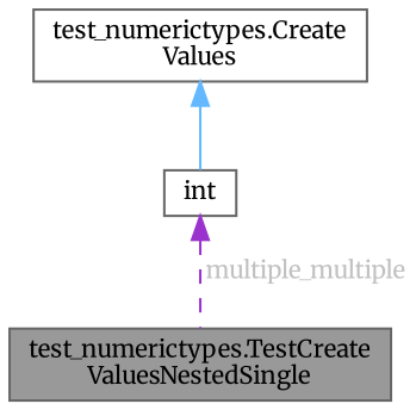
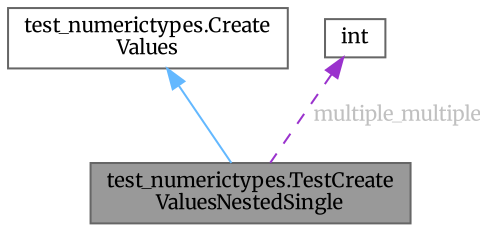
  digraph {
    fontname=Merriweather
    node [color=gray40 fillcolor=white fontname=Merriweather fontsize=10 shape=box style=filled]
    edge [dir=back fontname=Merriweather fontsize=10 labelfontname=Helvetica labelfontsize=10]
    n1 [fillcolor=grey60 fontcolor=black height=0.2 label="test_numerictypes.TestCreate\lValuesNestedSingle" width=0.4]
    n2 [height=0.2 label="test_numerictypes.Create\lValues" width=0.4]
    n3 [height=0.2 label=int width=0.4]
-   n2 -> n3 [color=steelblue1 style=solid]
+   n2 -> n1 [color=steelblue1 style=solid]
    n3 -> n1 [color=darkorchid3 fontcolor=grey label=" multiple_multiple" style=dashed]
  }
